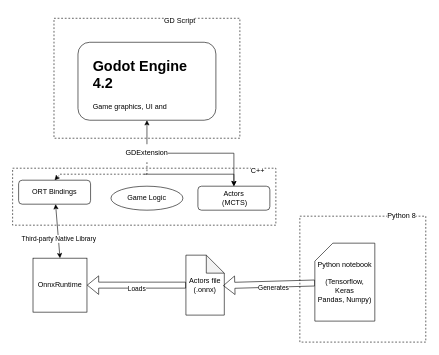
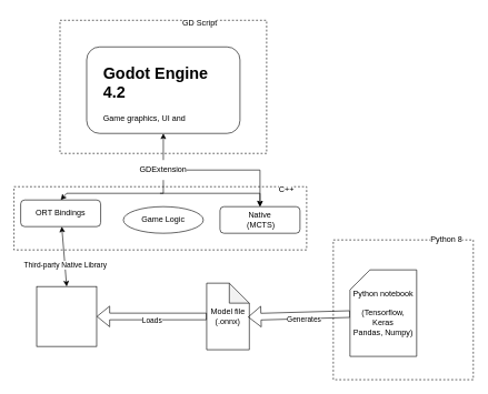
  <mxCell id="0" />
  <mxCell id="1" parent="0" />
  <mxCell id="2" value="" style="rounded=0;whiteSpace=wrap;html=1;dashed=1;fillColor=none;" parent="1" vertex="1"><mxGeometry x="20" y="280" width="439" height="95" as="geometry" /></mxCell>
  <mxCell id="3" value="" style="rounded=0;whiteSpace=wrap;html=1;dashed=1;fillColor=none;" parent="1" vertex="1"><mxGeometry x="89" y="30" width="310" height="200" as="geometry" /></mxCell>
  <mxCell id="4" value="" style="rounded=1;whiteSpace=wrap;html=1;" parent="1" vertex="1"><mxGeometry x="129" y="70" width="230" height="130" as="geometry" /></mxCell>
  <mxCell id="5" value="" style="edgeStyle=orthogonalEdgeStyle;rounded=0;orthogonalLoop=1;jettySize=auto;html=1;" edge="1" parent="1" source="6" target="25"><mxGeometry relative="1" as="geometry" /></mxCell>
  <mxCell id="6" value="GDExtension&lt;br&gt;" style="text;html=1;strokeColor=none;fillColor=none;align=center;verticalAlign=middle;whiteSpace=wrap;rounded=0;labelBackgroundColor=default;" parent="1" vertex="1"><mxGeometry x="214" y="240" width="60" height="30" as="geometry" /></mxCell>
  <mxCell id="7" value="ORT Bindings" style="rounded=1;whiteSpace=wrap;html=1;" parent="1" vertex="1"><mxGeometry x="30" y="300" width="120" height="40" as="geometry" /></mxCell>
- <mxCell id="8" value="" style="endArrow=classic;html=1;rounded=0;entryX=0.5;entryY=0;entryDx=0;entryDy=0;exitX=0.5;exitY=1;exitDx=0;exitDy=0;dashed=1;" parent="1" source="6" target="7" edge="1"><mxGeometry width="50" height="50" relative="1" as="geometry"><mxPoint x="239" y="290" as="sourcePoint" /><mxPoint x="220" y="300" as="targetPoint" /><Array as="points"><mxPoint x="244" y="290" /><mxPoint x="99" y="290" /></Array></mxGeometry></mxCell>
+ <mxCell id="8" value="" style="endArrow=classic;html=1;rounded=0;entryX=0.5;entryY=0;entryDx=0;entryDy=0;exitX=0.5;exitY=1;exitDx=0;exitDy=0;" parent="1" source="6" target="7" edge="1"><mxGeometry width="50" height="50" relative="1" as="geometry"><mxPoint x="239" y="290" as="sourcePoint" /><mxPoint x="220" y="300" as="targetPoint" /><Array as="points"><mxPoint x="244" y="290" /><mxPoint x="99" y="290" /></Array></mxGeometry></mxCell>
  <mxCell id="9" value="" style="endArrow=classic;html=1;rounded=0;" parent="1" target="4" edge="1"><mxGeometry width="50" height="50" relative="1" as="geometry"><mxPoint x="244" y="240" as="sourcePoint" /><mxPoint x="290" y="300" as="targetPoint" /></mxGeometry></mxCell>
  <mxCell id="10" value="Game Logic" style="ellipse;whiteSpace=wrap;html=1;" parent="1" vertex="1"><mxGeometry x="184" y="310" width="120" height="40" as="geometry" /></mxCell>
  <mxCell id="11" value="&lt;h1&gt;Godot Engine 4.2&lt;br&gt;&lt;/h1&gt;&lt;div&gt;Game graphics, UI and Networking functionality&lt;/div&gt;" style="text;html=1;strokeColor=none;fillColor=none;spacing=5;spacingTop=-20;whiteSpace=wrap;overflow=hidden;rounded=0;" parent="1" vertex="1"><mxGeometry x="149" y="90" width="190" height="95" as="geometry" /></mxCell>
  <mxCell id="12" value="" style="whiteSpace=wrap;html=1;aspect=fixed;" parent="1" vertex="1"><mxGeometry x="54" y="430" width="90" height="90" as="geometry" /></mxCell>
  <mxCell id="13" value="" style="endArrow=classic;startArrow=classic;html=1;rounded=0;exitX=0.5;exitY=0;exitDx=0;exitDy=0;" parent="1" source="12" target="7" edge="1"><mxGeometry width="50" height="50" relative="1" as="geometry"><mxPoint x="170" y="280" as="sourcePoint" /><mxPoint x="220" y="230" as="targetPoint" /></mxGeometry></mxCell>
  <mxCell id="14" value="&lt;div&gt;Third-party Native Library&lt;/div&gt;" style="edgeLabel;html=1;align=center;verticalAlign=middle;resizable=0;points=[];" parent="13" vertex="1" connectable="0"><mxGeometry x="-0.262" y="1" relative="1" as="geometry"><mxPoint x="1" as="offset" /></mxGeometry></mxCell>
- <mxCell id="15" value="OnnxRuntime" style="text;html=1;strokeColor=none;fillColor=none;align=center;verticalAlign=middle;whiteSpace=wrap;rounded=0;" parent="1" vertex="1"><mxGeometry x="69" y="460" width="60" height="30" as="geometry" /></mxCell>
  <mxCell id="16" value="&lt;div&gt;C++&lt;/div&gt;" style="text;html=1;strokeColor=none;fillColor=none;align=center;verticalAlign=middle;whiteSpace=wrap;rounded=0;labelBackgroundColor=default;gradientColor=none;" parent="1" vertex="1"><mxGeometry x="399" y="270" width="60" height="30" as="geometry" /></mxCell>
  <mxCell id="17" value="GD Script" style="text;html=1;strokeColor=none;fillColor=none;align=center;verticalAlign=middle;whiteSpace=wrap;rounded=0;labelBackgroundColor=default;gradientColor=none;" parent="1" vertex="1"><mxGeometry x="269" y="20" width="60" height="30" as="geometry" /></mxCell>
- <mxCell id="18" value="Actors file&lt;br&gt;(.onnx)" style="shape=note;whiteSpace=wrap;html=1;backgroundOutline=1;darkOpacity=0.05;" parent="1" vertex="1"><mxGeometry x="309" y="425" width="64" height="100" as="geometry" /></mxCell>
+ <mxCell id="18" value="Model file&lt;br&gt;(.onnx)" style="shape=note;whiteSpace=wrap;html=1;backgroundOutline=1;darkOpacity=0.05;" parent="1" vertex="1"><mxGeometry x="309" y="425" width="64" height="100" as="geometry" /></mxCell>
  <mxCell id="19" value="" style="shape=flexArrow;endArrow=classic;html=1;rounded=0;exitX=0;exitY=0.5;exitDx=0;exitDy=0;exitPerimeter=0;entryX=1;entryY=0.5;entryDx=0;entryDy=0;" parent="1" edge="1" source="18"><mxGeometry width="50" height="50" relative="1" as="geometry"><mxPoint x="240" y="475" as="sourcePoint" /><mxPoint x="144" y="475" as="targetPoint" /></mxGeometry></mxCell>
  <mxCell id="20" value="Loads" style="edgeLabel;html=1;align=center;verticalAlign=middle;resizable=0;points=[];" parent="19" vertex="1" connectable="0"><mxGeometry y="5" relative="1" as="geometry"><mxPoint as="offset" /></mxGeometry></mxCell>
  <mxCell id="21" value="" style="endArrow=classic;html=1;rounded=0;entryX=0.969;entryY=0.508;entryDx=0;entryDy=0;shape=flexArrow;entryPerimeter=0;" edge="1" parent="1" source="27" target="18"><mxGeometry width="50" height="50" relative="1" as="geometry"><mxPoint x="400" y="475" as="sourcePoint" /><mxPoint x="304" y="474.66" as="targetPoint" /></mxGeometry></mxCell>
  <mxCell id="22" value="&lt;div&gt;Generates&lt;/div&gt;" style="edgeLabel;html=1;align=center;verticalAlign=middle;resizable=0;points=[];" vertex="1" connectable="0" parent="21"><mxGeometry y="5" relative="1" as="geometry"><mxPoint x="7" as="offset" /></mxGeometry></mxCell>
  <mxCell id="23" value="" style="rounded=0;whiteSpace=wrap;html=1;dashed=1;fillColor=none;" vertex="1" parent="1"><mxGeometry x="499" y="360" width="210" height="210" as="geometry" /></mxCell>
  <mxCell id="24" value="Python 8" style="text;html=1;strokeColor=none;fillColor=none;align=center;verticalAlign=middle;whiteSpace=wrap;rounded=0;labelBackgroundColor=default;gradientColor=none;" vertex="1" parent="1"><mxGeometry x="639" y="345" width="60" height="30" as="geometry" /></mxCell>
- <mxCell id="25" value="&lt;div&gt;Actors&lt;/div&gt;&amp;nbsp;(MCTS)" style="rounded=1;whiteSpace=wrap;html=1;" vertex="1" parent="1"><mxGeometry x="329" y="310" width="120" height="40" as="geometry" /></mxCell>
+ <mxCell id="25" value="&lt;div&gt;Native&lt;/div&gt;&amp;nbsp;(MCTS)" style="rounded=1;whiteSpace=wrap;html=1;" vertex="1" parent="1"><mxGeometry x="329" y="310" width="120" height="40" as="geometry" /></mxCell>
  <mxCell id="26" value="" style="endArrow=classic;html=1;rounded=0;entryX=0.5;entryY=0;entryDx=0;entryDy=0;" edge="1" parent="1" target="25"><mxGeometry width="50" height="50" relative="1" as="geometry"><mxPoint x="239" y="290" as="sourcePoint" /><mxPoint x="254" y="320" as="targetPoint" /><Array as="points"><mxPoint x="389" y="290" /></Array></mxGeometry></mxCell>
  <mxCell id="27" value="&lt;div&gt;Python notebook&lt;/div&gt;&lt;div&gt;&lt;br&gt;&lt;/div&gt;&lt;div&gt;(Tensorflow, Keras&lt;/div&gt;&lt;div&gt;Pandas, Numpy)&lt;br&gt;&lt;/div&gt;" style="shape=card;whiteSpace=wrap;html=1;" vertex="1" parent="1"><mxGeometry x="524" y="405" width="100" height="130" as="geometry" /></mxCell>
